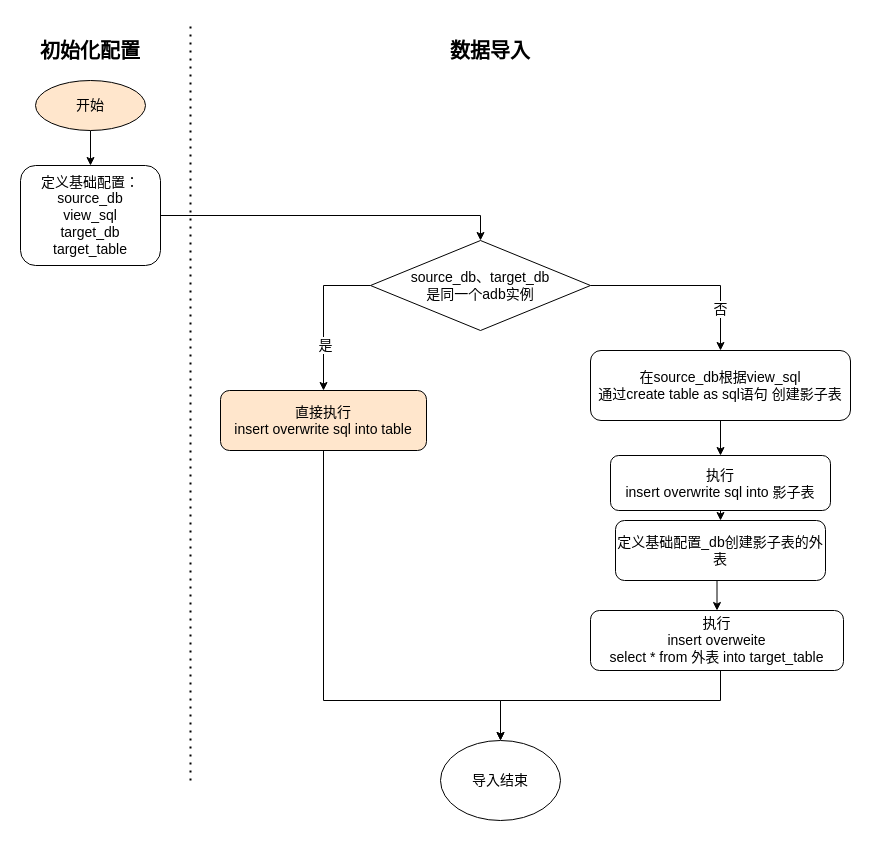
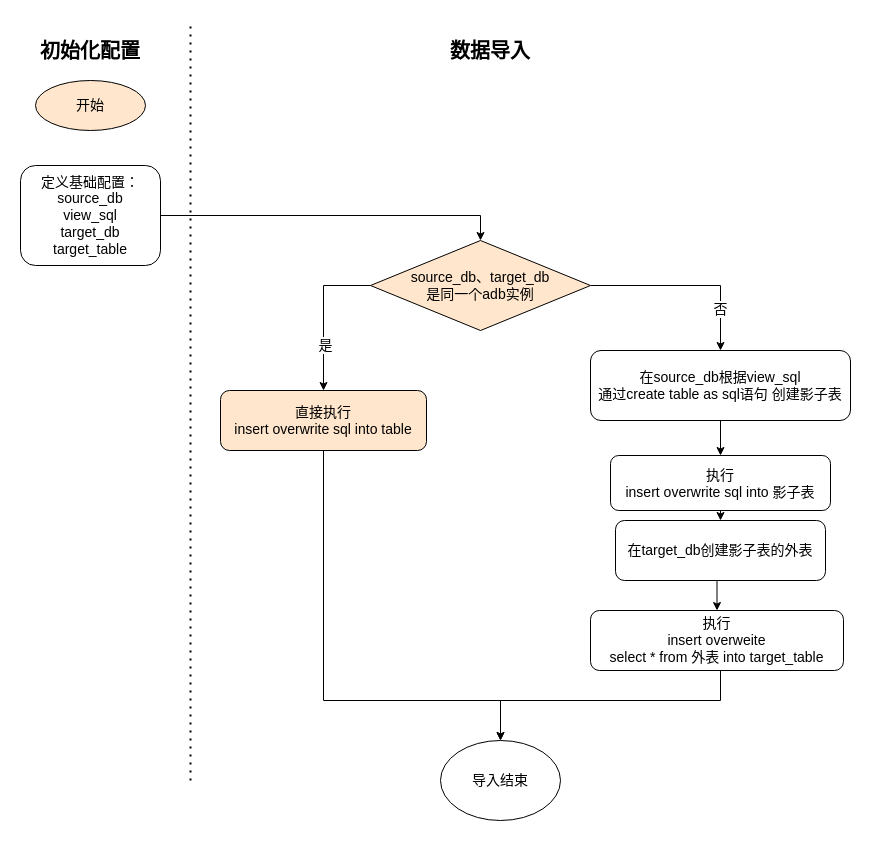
  <mxCell id="0" />
  <mxCell id="1" parent="0" />
  <mxCell id="2" value="&lt;font style=&quot;font-size: 20px&quot;&gt;&lt;b&gt;初始化配置&lt;/b&gt;&lt;/font&gt;" style="text;html=1;strokeColor=none;fillColor=none;align=center;verticalAlign=middle;whiteSpace=wrap;rounded=0;" vertex="1" parent="1"><mxGeometry x="20" y="30" width="140" height="40" as="geometry" /></mxCell>
- <mxCell id="3" style="edgeStyle=orthogonalEdgeStyle;rounded=0;orthogonalLoop=1;jettySize=auto;html=1;exitX=0.5;exitY=1;exitDx=0;exitDy=0;entryX=0.5;entryY=0;entryDx=0;entryDy=0;" edge="1" parent="1" source="4" target="6"><mxGeometry relative="1" as="geometry" /></mxCell>
  <mxCell id="4" value="&lt;font style=&quot;font-size: 14px&quot;&gt;开始&lt;/font&gt;" style="ellipse;whiteSpace=wrap;html=1;fillColor=#ffe6cc;" vertex="1" parent="1"><mxGeometry x="35" y="80" width="110" height="50" as="geometry" /></mxCell>
  <mxCell id="5" style="edgeStyle=orthogonalEdgeStyle;rounded=0;orthogonalLoop=1;jettySize=auto;html=1;exitX=1;exitY=0.5;exitDx=0;exitDy=0;entryX=0.5;entryY=0;entryDx=0;entryDy=0;" edge="1" parent="1" source="6" target="12"><mxGeometry relative="1" as="geometry" /></mxCell>
  <mxCell id="6" value="&lt;span style=&quot;font-size: 14px&quot;&gt;定义基础配置：&lt;/span&gt;&lt;br style=&quot;font-size: 14px&quot;&gt;&lt;span style=&quot;font-size: 14px&quot;&gt;source_db&lt;/span&gt;&lt;br style=&quot;font-size: 14px&quot;&gt;&lt;span style=&quot;font-size: 14px&quot;&gt;view_sql&lt;/span&gt;&lt;br style=&quot;font-size: 14px&quot;&gt;&lt;span style=&quot;font-size: 14px&quot;&gt;target_db&lt;/span&gt;&lt;br style=&quot;font-size: 14px&quot;&gt;&lt;span style=&quot;font-size: 14px&quot;&gt;target_table&lt;/span&gt;" style="rounded=1;whiteSpace=wrap;html=1;" vertex="1" parent="1"><mxGeometry x="20" y="165" width="140" height="100" as="geometry" /></mxCell>
  <mxCell id="7" value="&lt;span style=&quot;font-size: 20px&quot;&gt;&lt;b&gt;数据导入&lt;/b&gt;&lt;/span&gt;" style="text;html=1;strokeColor=none;fillColor=none;align=center;verticalAlign=middle;whiteSpace=wrap;rounded=0;" vertex="1" parent="1"><mxGeometry x="420" y="30" width="140" height="40" as="geometry" /></mxCell>
  <mxCell id="8" value="" style="endArrow=none;dashed=1;html=1;dashPattern=1 3;strokeWidth=2;" edge="1" parent="1"><mxGeometry width="50" height="50" relative="1" as="geometry"><mxPoint x="190" y="780" as="sourcePoint" /><mxPoint x="190" y="20" as="targetPoint" /></mxGeometry></mxCell>
  <mxCell id="9" style="edgeStyle=orthogonalEdgeStyle;rounded=0;orthogonalLoop=1;jettySize=auto;html=1;exitX=0;exitY=0.5;exitDx=0;exitDy=0;" edge="1" parent="1" source="12" target="14"><mxGeometry relative="1" as="geometry" /></mxCell>
  <mxCell id="10" value="&lt;font style=&quot;font-size: 14px&quot;&gt;是&lt;/font&gt;" style="edgeLabel;html=1;align=center;verticalAlign=middle;resizable=0;points=[];" vertex="1" connectable="0" parent="9"><mxGeometry x="0.396" y="1" relative="1" as="geometry"><mxPoint as="offset" /></mxGeometry></mxCell>
  <mxCell id="11" value="&lt;font style=&quot;font-size: 14px&quot;&gt;否&lt;/font&gt;" style="edgeStyle=orthogonalEdgeStyle;rounded=0;orthogonalLoop=1;jettySize=auto;html=1;exitX=1;exitY=0.5;exitDx=0;exitDy=0;entryX=0.5;entryY=0;entryDx=0;entryDy=0;" edge="1" parent="1" source="12" target="17"><mxGeometry x="0.575" relative="1" as="geometry"><mxPoint as="offset" /></mxGeometry></mxCell>
- <mxCell id="12" value="&lt;font style=&quot;font-size: 14px&quot;&gt;source_db、target_db&lt;br&gt;是同一个adb实例&lt;/font&gt;" style="rhombus;whiteSpace=wrap;html=1;" vertex="1" parent="1"><mxGeometry x="370" y="240" width="220" height="90" as="geometry" /></mxCell>
+ <mxCell id="12" value="&lt;font style=&quot;font-size: 14px&quot;&gt;source_db、target_db&lt;br&gt;是同一个adb实例&lt;/font&gt;" style="rhombus;whiteSpace=wrap;html=1;fillColor=#ffe6cc;" vertex="1" parent="1"><mxGeometry x="370" y="240" width="220" height="90" as="geometry" /></mxCell>
  <mxCell id="13" style="edgeStyle=orthogonalEdgeStyle;rounded=0;orthogonalLoop=1;jettySize=auto;html=1;exitX=0.5;exitY=1;exitDx=0;exitDy=0;entryX=0.5;entryY=0;entryDx=0;entryDy=0;" edge="1" parent="1" source="14" target="15"><mxGeometry relative="1" as="geometry"><Array as="points"><mxPoint x="323" y="700" /><mxPoint x="500" y="700" /></Array></mxGeometry></mxCell>
  <mxCell id="14" value="&lt;font style=&quot;font-size: 14px&quot;&gt;直接执行&lt;br&gt;insert overwrite sql into table&lt;/font&gt;" style="rounded=1;whiteSpace=wrap;html=1;fillColor=#ffe6cc;" vertex="1" parent="1"><mxGeometry x="220" y="390" width="206" height="60" as="geometry" /></mxCell>
  <mxCell id="15" value="&lt;font style=&quot;font-size: 14px&quot;&gt;导入结束&lt;/font&gt;" style="ellipse;whiteSpace=wrap;html=1;" vertex="1" parent="1"><mxGeometry x="440" y="740" width="120" height="80" as="geometry" /></mxCell>
  <mxCell id="16" style="edgeStyle=orthogonalEdgeStyle;rounded=0;orthogonalLoop=1;jettySize=auto;html=1;exitX=0.5;exitY=1;exitDx=0;exitDy=0;entryX=0.5;entryY=0;entryDx=0;entryDy=0;" edge="1" parent="1" source="17" target="19"><mxGeometry relative="1" as="geometry" /></mxCell>
  <mxCell id="17" value="&lt;font style=&quot;font-size: 14px&quot;&gt;在source_db根据view_sql&lt;br&gt;通过create table as sql语句 创建影子表&lt;/font&gt;" style="rounded=1;whiteSpace=wrap;html=1;" vertex="1" parent="1"><mxGeometry x="590" y="350" width="260" height="70" as="geometry" /></mxCell>
  <mxCell id="18" style="edgeStyle=orthogonalEdgeStyle;rounded=0;orthogonalLoop=1;jettySize=auto;html=1;exitX=0.5;exitY=1;exitDx=0;exitDy=0;entryX=0.5;entryY=0;entryDx=0;entryDy=0;" edge="1" parent="1" source="19" target="21"><mxGeometry relative="1" as="geometry" /></mxCell>
  <mxCell id="19" value="&lt;font style=&quot;font-size: 14px&quot;&gt;执行&lt;br&gt;insert overwrite sql into 影子表&lt;/font&gt;" style="rounded=1;whiteSpace=wrap;html=1;" vertex="1" parent="1"><mxGeometry x="610" y="455" width="220" height="55" as="geometry" /></mxCell>
  <mxCell id="20" style="edgeStyle=orthogonalEdgeStyle;rounded=0;orthogonalLoop=1;jettySize=auto;html=1;exitX=0.5;exitY=1;exitDx=0;exitDy=0;entryX=0.5;entryY=0;entryDx=0;entryDy=0;" edge="1" parent="1" source="21" target="23"><mxGeometry relative="1" as="geometry" /></mxCell>
- <mxCell id="21" value="&lt;font style=&quot;font-size: 14px&quot;&gt;定义基础配置_db创建影子表的外表&lt;/font&gt;" style="rounded=1;whiteSpace=wrap;html=1;" vertex="1" parent="1"><mxGeometry x="615" y="520" width="210" height="60" as="geometry" /></mxCell>
+ <mxCell id="21" value="&lt;font style=&quot;font-size: 14px&quot;&gt;在target_db创建影子表的外表&lt;/font&gt;" style="rounded=1;whiteSpace=wrap;html=1;" vertex="1" parent="1"><mxGeometry x="615" y="520" width="210" height="60" as="geometry" /></mxCell>
  <mxCell id="22" style="edgeStyle=orthogonalEdgeStyle;rounded=0;orthogonalLoop=1;jettySize=auto;html=1;exitX=0.5;exitY=1;exitDx=0;exitDy=0;entryX=0.5;entryY=0;entryDx=0;entryDy=0;" edge="1" parent="1" source="23" target="15"><mxGeometry relative="1" as="geometry"><Array as="points"><mxPoint x="720" y="670" /><mxPoint x="720" y="700" /><mxPoint x="500" y="700" /></Array></mxGeometry></mxCell>
  <mxCell id="23" value="&lt;font style=&quot;font-size: 14px&quot;&gt;执行&lt;br&gt;insert overweite &lt;br&gt;select * from 外表 into target_table&lt;/font&gt;" style="rounded=1;whiteSpace=wrap;html=1;" vertex="1" parent="1"><mxGeometry x="590" y="610" width="253" height="60" as="geometry" /></mxCell>
